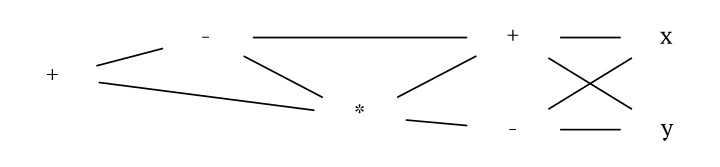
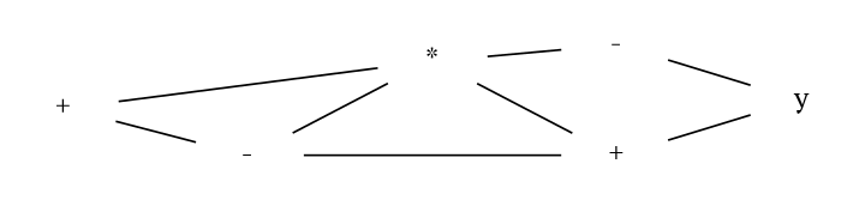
  graph {
    bgcolor=white
    rankdir=LR
    fontname="PT Serif"
    node [color=white fontname="PT Serif"]
    edge [fontname="PT Serif"]
    n1 [label="+"]
    n2 [label="-"]
    n3 [label="*"]
    n4 [label="+"]
    n5 [label="-"]
-   x
    y
    n1 -- n2
    n1 -- n3
    n2 -- n3
    n2 -- n4
    n3 -- n4
    n3 -- n5
-   n4 -- x
    n4 -- y
-   n5 -- x
    n5 -- y
  }
